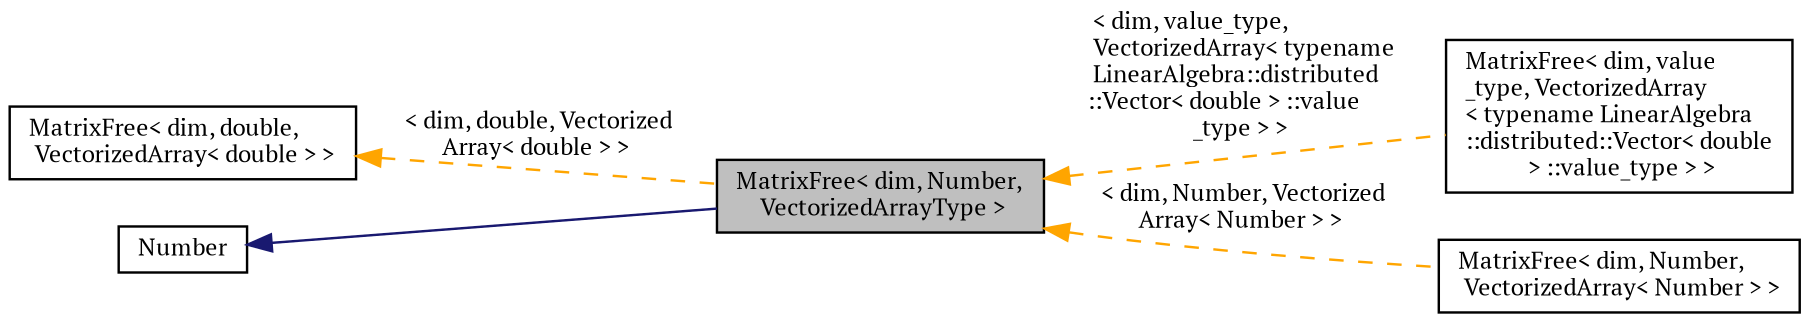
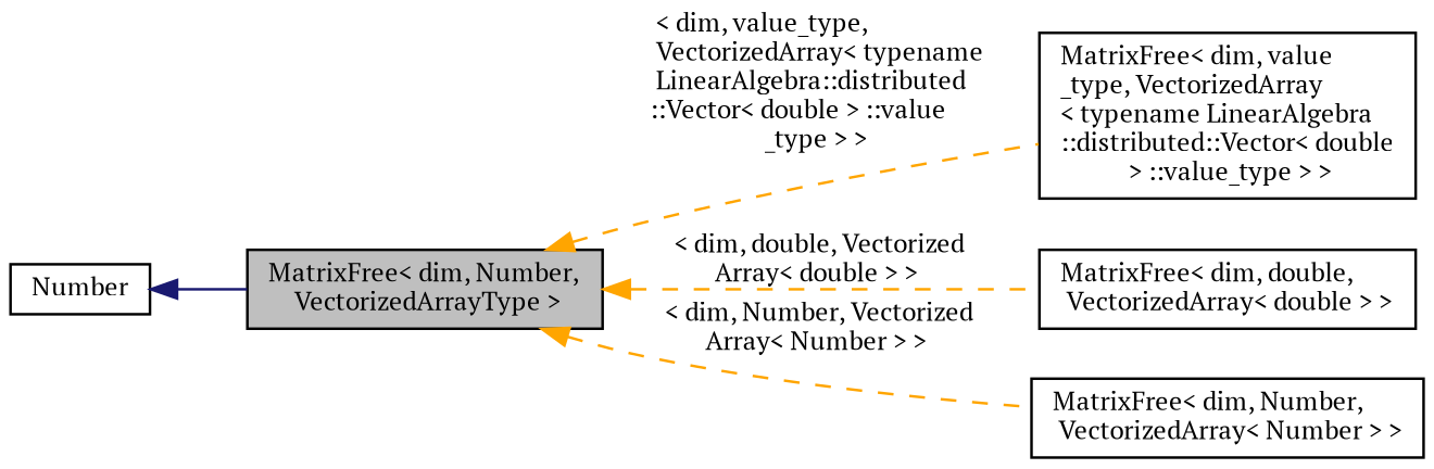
  digraph {
    fontname="PT Serif"
    rankdir=LR
    node [color=black fillcolor=white fontname="PT Serif" fontsize=10 shape=record style=filled]
    edge [color=orange dir=back fontname="PT Serif" fontsize=10 labelfontname=Helvetica labelfontsize=10 style=dashed]
    n1 [fillcolor=grey75 fontcolor=black height=0.2 label="MatrixFree\< dim, Number,\l VectorizedArrayType \>" width=0.4]
    n2 [height=0.2 label="MatrixFree\< dim, value\l_type, VectorizedArray\l\< typename LinearAlgebra\l::distributed::Vector\< double\l \> ::value_type \> \>" width=0.4]
    n3 [height=0.2 label="MatrixFree\< dim, double,\l VectorizedArray\< double \> \>" width=0.4]
    n4 [height=0.2 label="MatrixFree\< dim, Number,\l VectorizedArray\< Number \> \>" width=0.4]
    n5 [height=0.2 label=Number width=0.4]
    n1 -> n2 [label=" \< dim, value_type,\l VectorizedArray\< typename\l LinearAlgebra::distributed\l::Vector\< double \> ::value\l_type \> \>"]
-   n3 -> n1 [label=" \< dim, double, Vectorized\lArray\< double \> \>"]
+   n1 -> n3 [label=" \< dim, double, Vectorized\lArray\< double \> \>"]
    n1 -> n4 [label=" \< dim, Number, Vectorized\lArray\< Number \> \>"]
    n5 -> n1 [color=midnightblue style=solid]
  }
